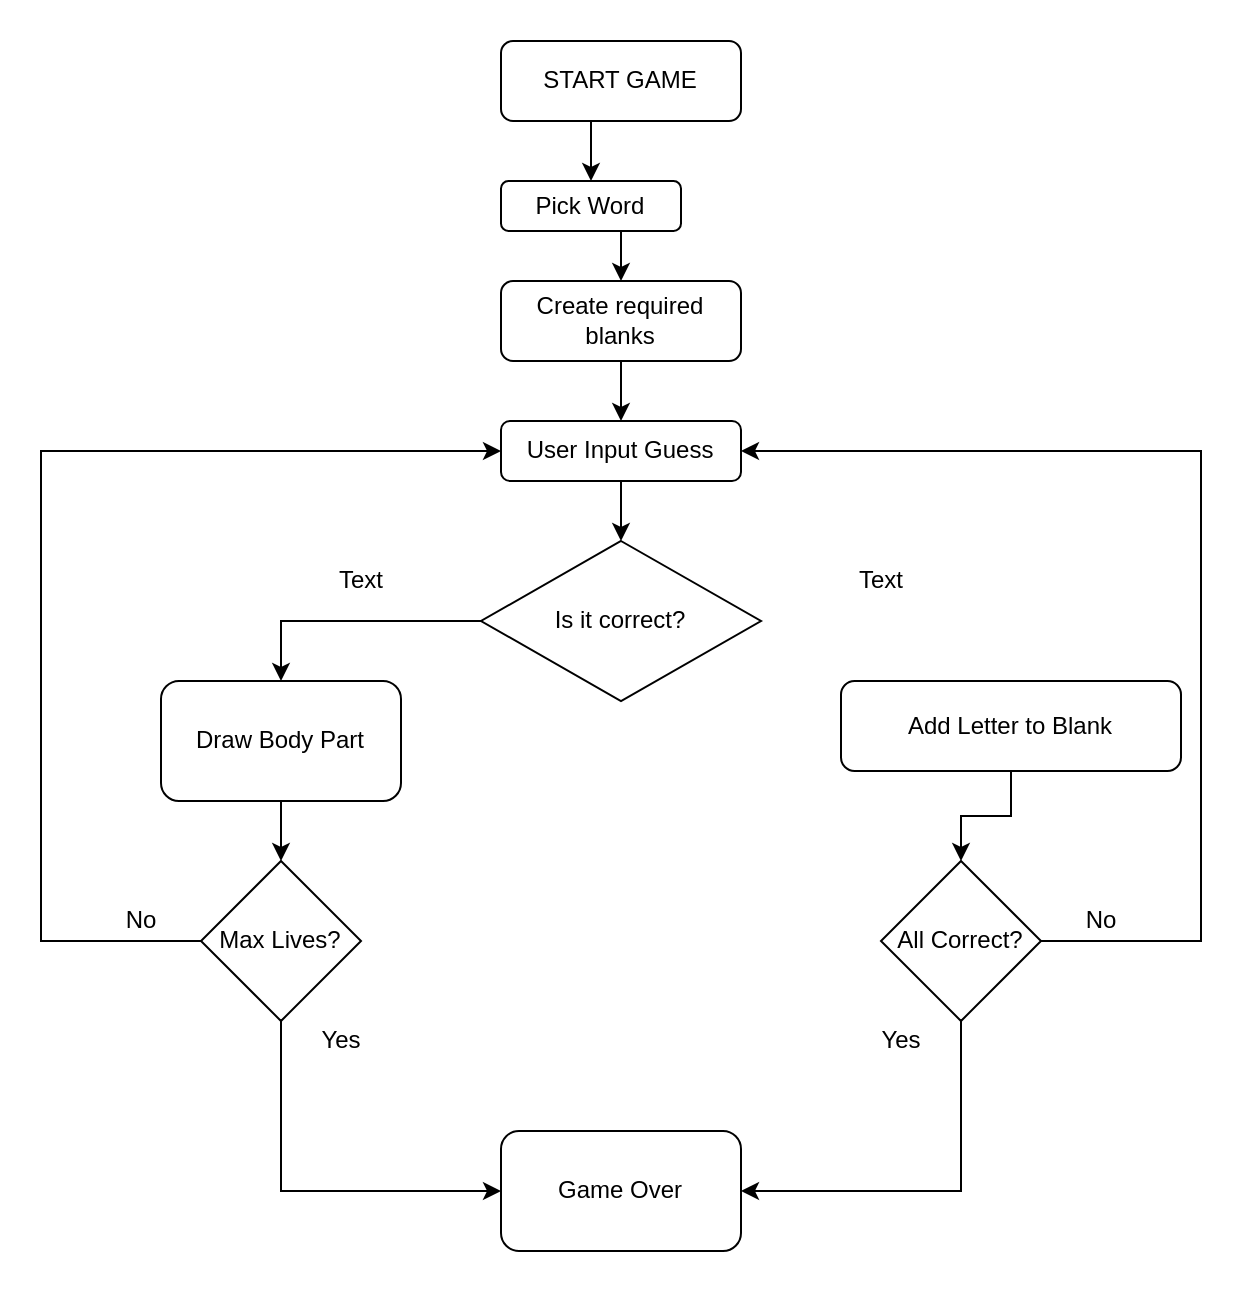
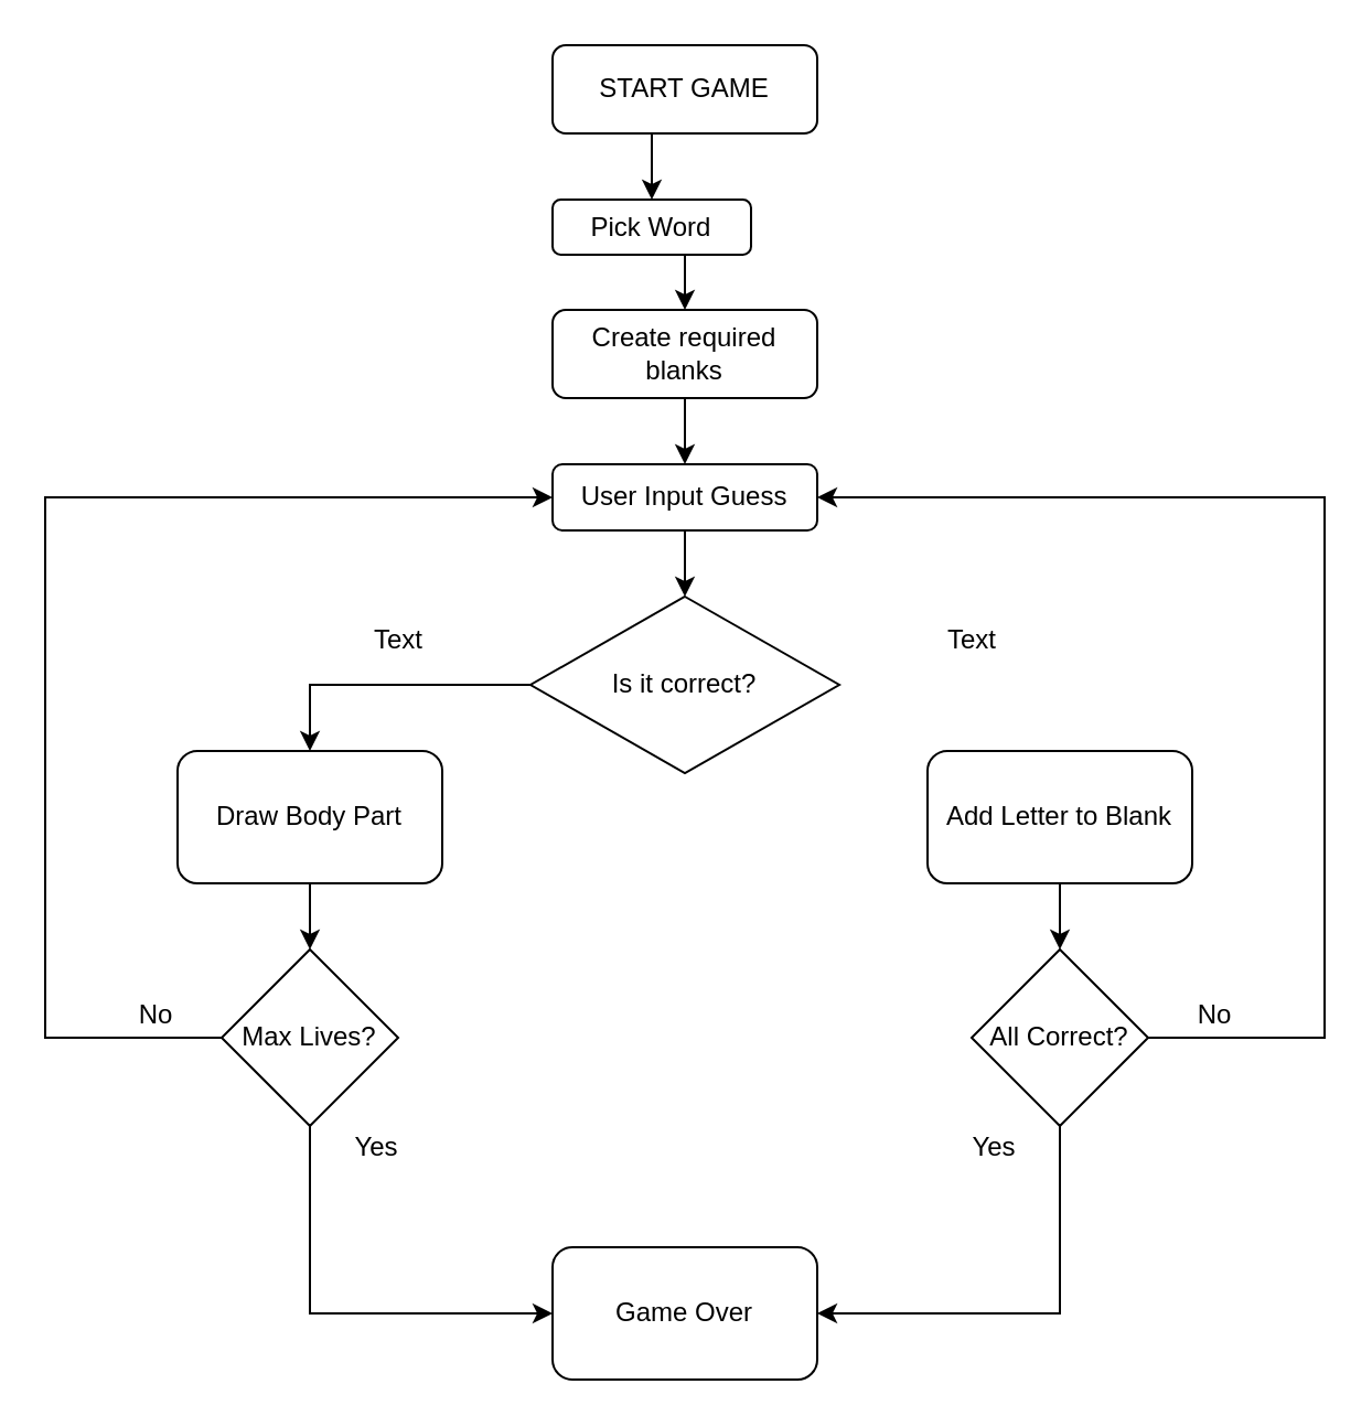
  <mxCell id="0" />
  <mxCell id="1" parent="0" />
  <mxCell id="2" style="edgeStyle=orthogonalEdgeStyle;rounded=0;orthogonalLoop=1;jettySize=auto;html=1;exitX=0.5;exitY=1;exitDx=0;exitDy=0;entryX=0.5;entryY=0;entryDx=0;entryDy=0;" edge="1" parent="1" source="3" target="5"><mxGeometry relative="1" as="geometry" /></mxCell>
  <mxCell id="3" value="START GAME" style="rounded=1;whiteSpace=wrap;html=1;fontSize=12;glass=0;strokeWidth=1;shadow=0;" parent="1" vertex="1"><mxGeometry x="250" y="20" width="120" height="40" as="geometry" /></mxCell>
  <mxCell id="4" style="edgeStyle=orthogonalEdgeStyle;rounded=0;orthogonalLoop=1;jettySize=auto;html=1;exitX=0.5;exitY=1;exitDx=0;exitDy=0;entryX=0.5;entryY=0;entryDx=0;entryDy=0;" edge="1" parent="1" source="5" target="7"><mxGeometry relative="1" as="geometry" /></mxCell>
  <mxCell id="5" value="Pick Word" style="rounded=1;whiteSpace=wrap;html=1;" vertex="1" parent="1"><mxGeometry x="250" y="90" width="90" height="25" as="geometry" /></mxCell>
  <mxCell id="6" style="edgeStyle=orthogonalEdgeStyle;rounded=0;orthogonalLoop=1;jettySize=auto;html=1;exitX=0.5;exitY=1;exitDx=0;exitDy=0;entryX=0.5;entryY=0;entryDx=0;entryDy=0;" edge="1" parent="1" source="7" target="9"><mxGeometry relative="1" as="geometry" /></mxCell>
  <mxCell id="7" value="Create required blanks" style="rounded=1;whiteSpace=wrap;html=1;" vertex="1" parent="1"><mxGeometry x="250" y="140" width="120" height="40" as="geometry" /></mxCell>
  <mxCell id="8" style="edgeStyle=orthogonalEdgeStyle;rounded=0;orthogonalLoop=1;jettySize=auto;html=1;exitX=0.5;exitY=1;exitDx=0;exitDy=0;entryX=0.5;entryY=0;entryDx=0;entryDy=0;" edge="1" parent="1" source="9" target="11"><mxGeometry relative="1" as="geometry" /></mxCell>
  <mxCell id="9" value="User Input Guess" style="rounded=1;whiteSpace=wrap;html=1;" vertex="1" parent="1"><mxGeometry x="250" y="210" width="120" height="30" as="geometry" /></mxCell>
  <mxCell id="10" style="edgeStyle=orthogonalEdgeStyle;rounded=0;orthogonalLoop=1;jettySize=auto;html=1;exitX=0;exitY=0.5;exitDx=0;exitDy=0;entryX=0.5;entryY=0;entryDx=0;entryDy=0;" edge="1" parent="1" source="11" target="13"><mxGeometry relative="1" as="geometry" /></mxCell>
  <mxCell id="11" value="Is it correct?" style="rhombus;whiteSpace=wrap;html=1;" vertex="1" parent="1"><mxGeometry x="240" y="270" width="140" height="80" as="geometry" /></mxCell>
  <mxCell id="12" style="edgeStyle=orthogonalEdgeStyle;rounded=0;orthogonalLoop=1;jettySize=auto;html=1;exitX=0.5;exitY=1;exitDx=0;exitDy=0;" edge="1" parent="1" source="13" target="20"><mxGeometry relative="1" as="geometry" /></mxCell>
  <mxCell id="13" value="Draw Body Part" style="rounded=1;whiteSpace=wrap;html=1;" vertex="1" parent="1"><mxGeometry x="80" y="340" width="120" height="60" as="geometry" /></mxCell>
  <mxCell id="14" style="edgeStyle=orthogonalEdgeStyle;rounded=0;orthogonalLoop=1;jettySize=auto;html=1;exitX=0.5;exitY=1;exitDx=0;exitDy=0;" edge="1" parent="1" source="15" target="23"><mxGeometry relative="1" as="geometry" /></mxCell>
- <mxCell id="15" value="Add Letter to Blank" style="rounded=1;whiteSpace=wrap;html=1;" vertex="1" parent="1"><mxGeometry x="420" y="340" width="170" height="45" as="geometry" /></mxCell>
+ <mxCell id="15" value="Add Letter to Blank" style="rounded=1;whiteSpace=wrap;html=1;" vertex="1" parent="1"><mxGeometry x="420" y="340" width="120" height="60" as="geometry" /></mxCell>
  <mxCell id="16" value="Text" style="text;html=1;resizable=0;autosize=1;align=center;verticalAlign=middle;points=[];fillColor=none;strokeColor=none;rounded=0;" vertex="1" parent="1"><mxGeometry x="160" y="280" width="40" height="20" as="geometry" /></mxCell>
  <mxCell id="17" value="Text" style="text;html=1;resizable=0;autosize=1;align=center;verticalAlign=middle;points=[];fillColor=none;strokeColor=none;rounded=0;" vertex="1" parent="1"><mxGeometry x="420" y="280" width="40" height="20" as="geometry" /></mxCell>
  <mxCell id="18" style="edgeStyle=orthogonalEdgeStyle;rounded=0;orthogonalLoop=1;jettySize=auto;html=1;exitX=0;exitY=0.5;exitDx=0;exitDy=0;entryX=0;entryY=0.5;entryDx=0;entryDy=0;" edge="1" parent="1" source="20" target="9"><mxGeometry relative="1" as="geometry"><Array as="points"><mxPoint x="20" y="470" /><mxPoint x="20" y="225" /></Array></mxGeometry></mxCell>
  <mxCell id="19" style="edgeStyle=orthogonalEdgeStyle;rounded=0;orthogonalLoop=1;jettySize=auto;html=1;exitX=0.5;exitY=1;exitDx=0;exitDy=0;entryX=0;entryY=0.5;entryDx=0;entryDy=0;" edge="1" parent="1" source="20" target="24"><mxGeometry relative="1" as="geometry" /></mxCell>
  <mxCell id="20" value="Max Lives?" style="rhombus;whiteSpace=wrap;html=1;" vertex="1" parent="1"><mxGeometry x="100" y="430" width="80" height="80" as="geometry" /></mxCell>
  <mxCell id="21" style="edgeStyle=orthogonalEdgeStyle;rounded=0;orthogonalLoop=1;jettySize=auto;html=1;exitX=0.5;exitY=1;exitDx=0;exitDy=0;entryX=1;entryY=0.5;entryDx=0;entryDy=0;" edge="1" parent="1" source="23" target="24"><mxGeometry relative="1" as="geometry" /></mxCell>
  <mxCell id="22" style="edgeStyle=orthogonalEdgeStyle;rounded=0;orthogonalLoop=1;jettySize=auto;html=1;exitX=1;exitY=0.5;exitDx=0;exitDy=0;entryX=1;entryY=0.5;entryDx=0;entryDy=0;" edge="1" parent="1" source="23" target="9"><mxGeometry relative="1" as="geometry"><Array as="points"><mxPoint x="600" y="470" /><mxPoint x="600" y="225" /></Array></mxGeometry></mxCell>
  <mxCell id="23" value="All Correct?" style="rhombus;whiteSpace=wrap;html=1;" vertex="1" parent="1"><mxGeometry x="440" y="430" width="80" height="80" as="geometry" /></mxCell>
  <mxCell id="24" value="Game Over" style="rounded=1;whiteSpace=wrap;html=1;" vertex="1" parent="1"><mxGeometry x="250" y="565" width="120" height="60" as="geometry" /></mxCell>
  <mxCell id="25" value="&lt;div&gt;No&lt;/div&gt;" style="text;html=1;resizable=0;autosize=1;align=center;verticalAlign=middle;points=[];fillColor=none;strokeColor=none;rounded=0;" vertex="1" parent="1"><mxGeometry x="55" y="450" width="30" height="20" as="geometry" /></mxCell>
  <mxCell id="26" value="No" style="text;html=1;resizable=0;autosize=1;align=center;verticalAlign=middle;points=[];fillColor=none;strokeColor=none;rounded=0;" vertex="1" parent="1"><mxGeometry x="535" y="450" width="30" height="20" as="geometry" /></mxCell>
  <mxCell id="27" value="Yes" style="text;html=1;resizable=0;autosize=1;align=center;verticalAlign=middle;points=[];fillColor=none;strokeColor=none;rounded=0;" vertex="1" parent="1"><mxGeometry x="150" y="510" width="40" height="20" as="geometry" /></mxCell>
  <mxCell id="28" value="Yes" style="text;html=1;resizable=0;autosize=1;align=center;verticalAlign=middle;points=[];fillColor=none;strokeColor=none;rounded=0;" vertex="1" parent="1"><mxGeometry x="430" y="510" width="40" height="20" as="geometry" /></mxCell>
